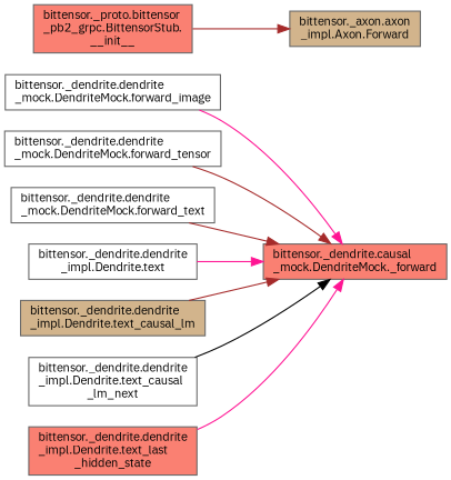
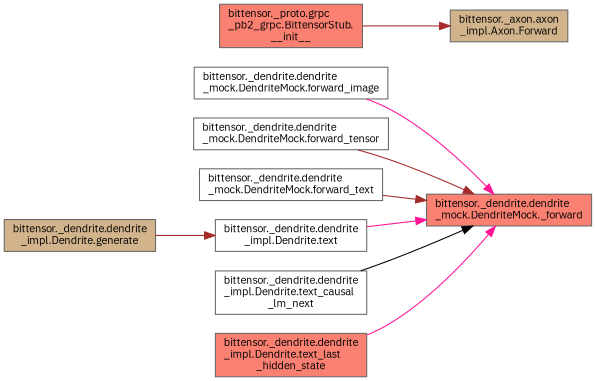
  digraph {
    fontname="IBM Plex Sans"
    rankdir=RL
    node [color=grey40 fillcolor=white fontname="IBM Plex Sans" fontsize=10 shape=box style=filled]
    edge [color=brown dir=back fontname="IBM Plex Sans" fontsize=10 labelfontname=Helvetica labelfontsize=10 style=solid]
-   n1 [color=gray40 fillcolor=salmon fontcolor=black height=0.2 label="bittensor._dendrite.causal\l_mock.DendriteMock._forward" width=0.4]
+   n1 [color=gray40 fillcolor=salmon fontcolor=black height=0.2 label="bittensor._dendrite.dendrite\l_mock.DendriteMock._forward" width=0.4]
    n2 [height=0.2 label="bittensor._dendrite.dendrite\l_mock.DendriteMock.forward_image" width=0.4]
    n3 [height=0.2 label="bittensor._dendrite.dendrite\l_mock.DendriteMock.forward_tensor" width=0.4]
    n4 [height=0.2 label="bittensor._dendrite.dendrite\l_mock.DendriteMock.forward_text" width=0.4]
    n5 [height=0.2 label="bittensor._dendrite.dendrite\l_impl.Dendrite.text" width=0.4]
-   n6 [fillcolor=tan height=0.2 label="bittensor._dendrite.dendrite\l_impl.Dendrite.text_causal_lm" width=0.4]
    n7 [height=0.2 label="bittensor._dendrite.dendrite\l_impl.Dendrite.text_causal\l_lm_next" width=0.4]
    n8 [fillcolor=salmon height=0.2 label="bittensor._dendrite.dendrite\l_impl.Dendrite.text_last\l_hidden_state" width=0.4]
    n9 [fillcolor=tan height=0.2 label="bittensor._axon.axon\l_impl.Axon.Forward" width=0.4]
-   n10 [fillcolor=salmon height=0.2 label="bittensor._proto.bittensor\l_pb2_grpc.BittensorStub.\l__init__" width=0.4]
+   n10 [fillcolor=salmon height=0.2 label="bittensor._proto.grpc\l_pb2_grpc.BittensorStub.\l__init__" width=0.4]
+   n11 [fillcolor=tan height=0.2 label="bittensor._dendrite.dendrite\l_impl.Dendrite.generate" width=0.4]
    n1 -> n2 [color=deeppink]
    n1 -> n3
    n1 -> n4
    n1 -> n5 [color=deeppink]
-   n1 -> n6
    n1 -> n7 [color=black]
    n1 -> n8 [color=deeppink]
+   n5 -> n11
    n9 -> n10
  }
